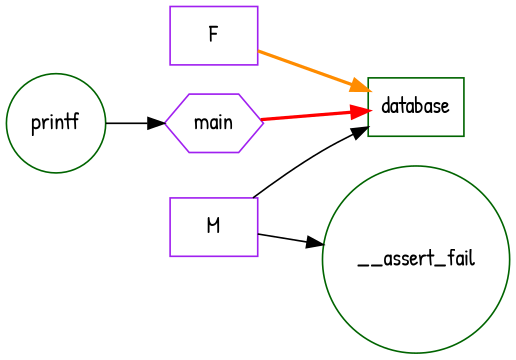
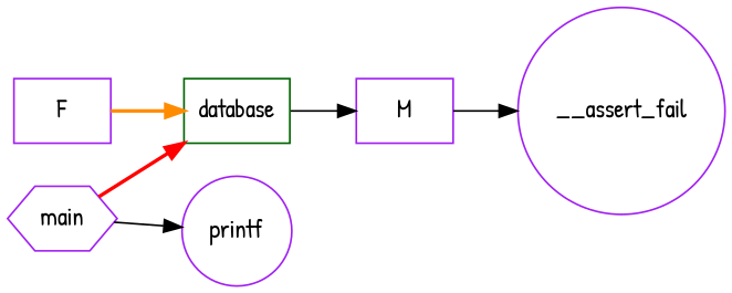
  digraph {
    fontname="Patrick Hand"
    rankdir=LR
    node [color=purple fontname="Patrick Hand" shape=box]
    edge [color=black fontname="Patrick Hand" style=solid]
    main [shape=hexagon]
    database [color=darkgreen]
-   printf [color=darkgreen shape=circle]
+   printf [shape=circle]
    M
-   __assert_fail [color=darkgreen shape=circle]
+   __assert_fail [shape=circle]
    F
    main -> database [color=red style=bold]
-   printf -> main
-   M -> database
+   main -> printf
+   database -> M
    M -> __assert_fail
    F -> database [color=darkorange style=bold]
  }
